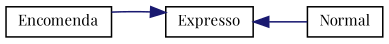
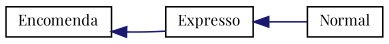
  digraph {
    fontname="Playfair Display"
    rankdir=LR
    node [color=black fillcolor=white fontname="Playfair Display" fontsize=10 shape=record style=filled]
    edge [color=midnightblue dir=back fontname="Playfair Display" fontsize=10 labelfontname=Helvetica labelfontsize=10 style=solid]
    n1 [height=0.2 label=Encomenda width=0.4]
    n2 [height=0.2 label=Expresso width=0.4]
    n3 [height=0.2 label=Normal width=0.4]
-   n2 -> n1
+   n1 -> n2
    n2 -> n3
  }
